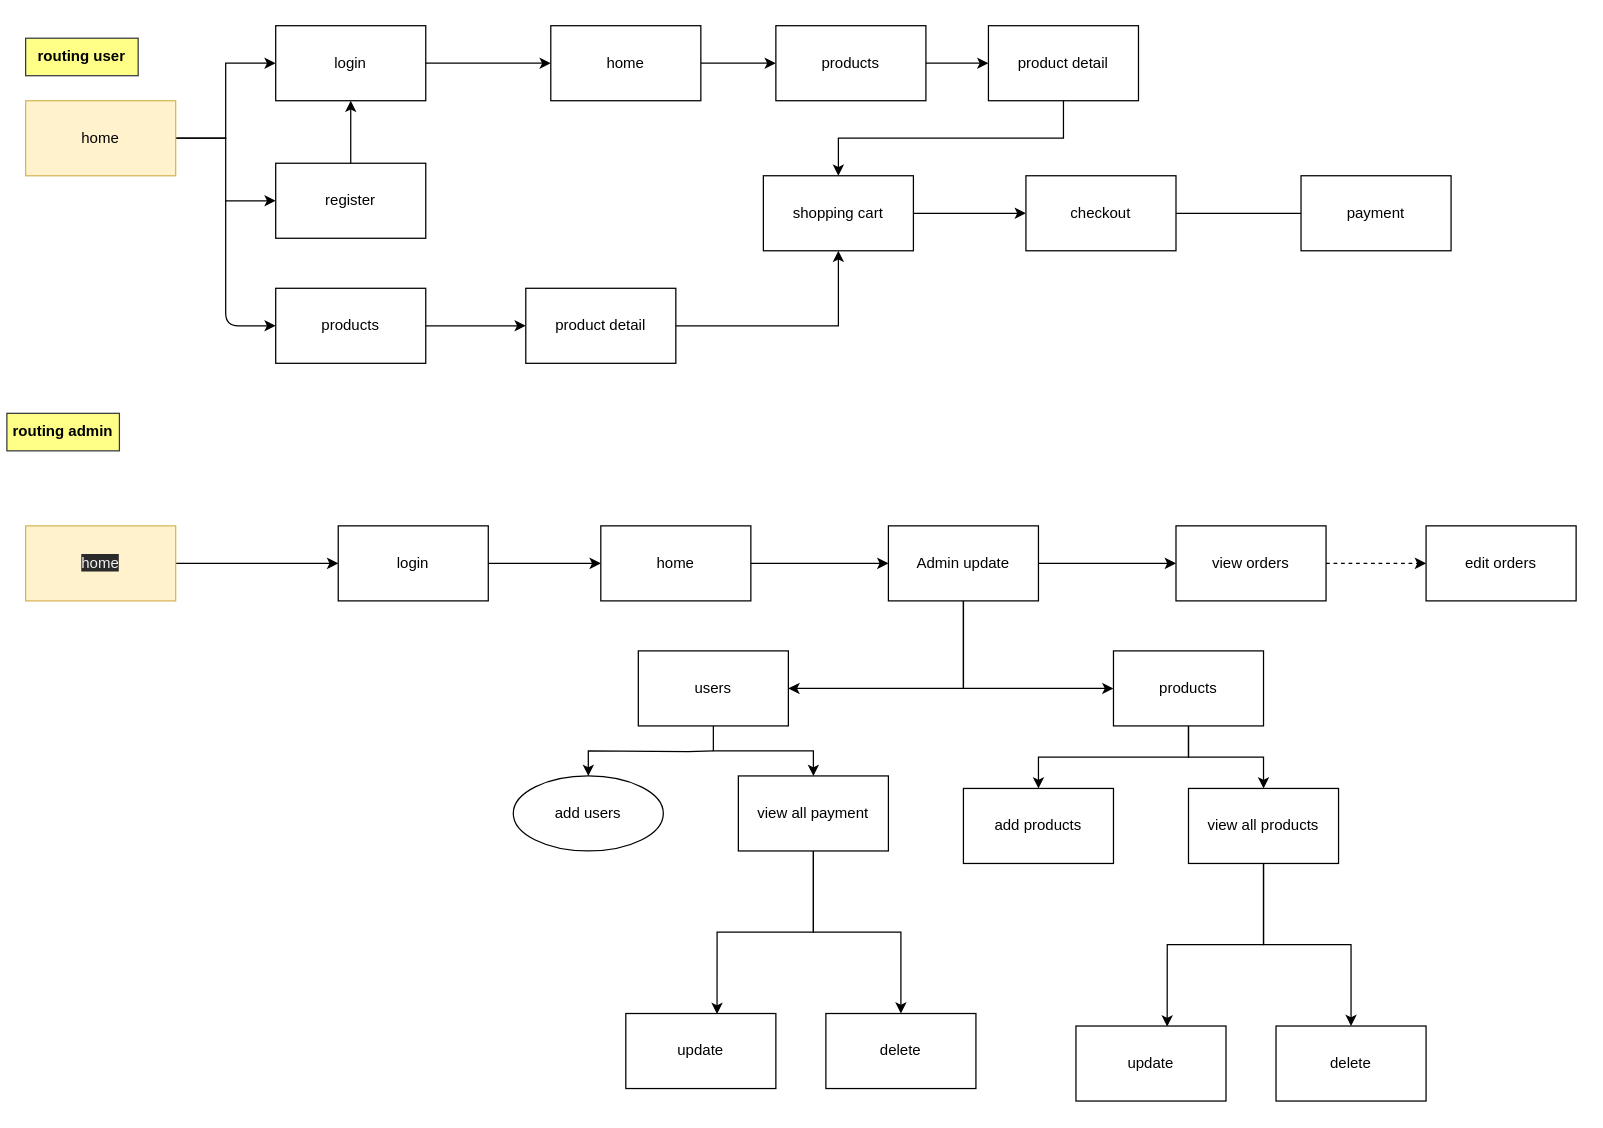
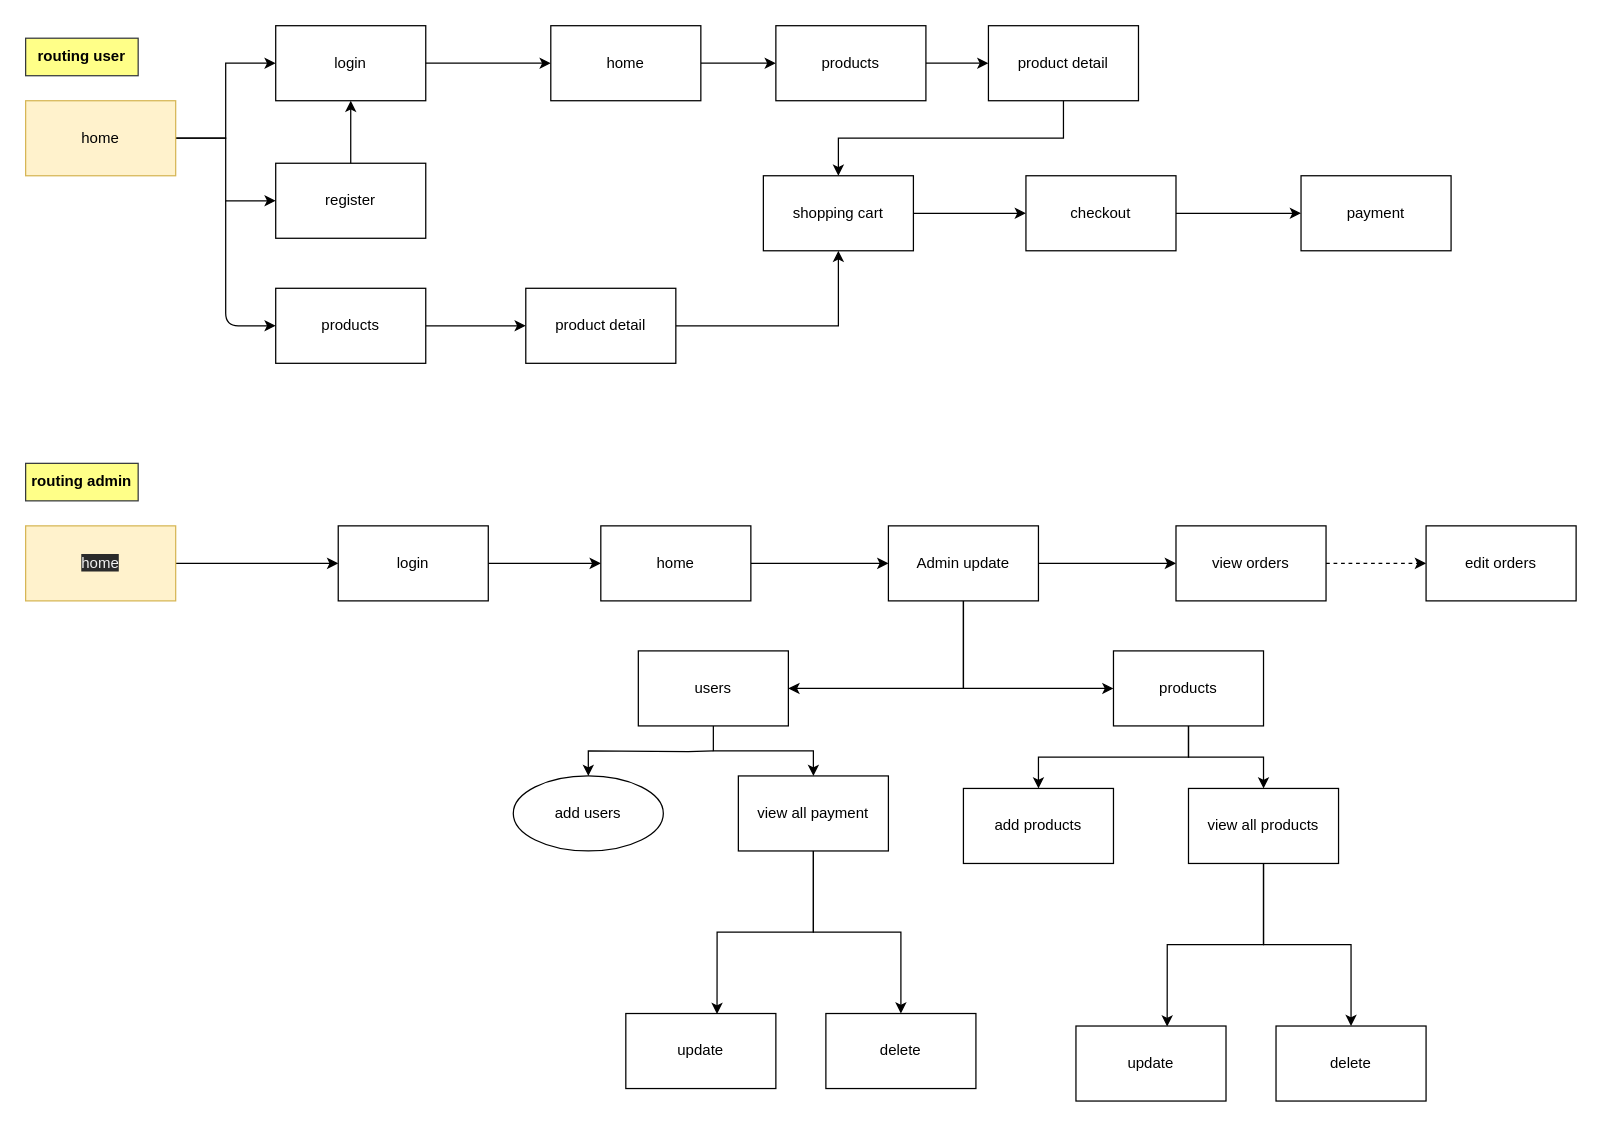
  <mxCell id="0" />
  <mxCell id="1" parent="0" />
  <mxCell id="2" value="" style="edgeStyle=orthogonalEdgeStyle;rounded=0;orthogonalLoop=1;jettySize=auto;html=1;" parent="1" source="4" target="5" edge="1"><mxGeometry relative="1" as="geometry" /></mxCell>
  <mxCell id="3" style="edgeStyle=orthogonalEdgeStyle;rounded=0;orthogonalLoop=1;jettySize=auto;html=1;entryX=0;entryY=0.5;entryDx=0;entryDy=0;" parent="1" source="4" target="6" edge="1"><mxGeometry relative="1" as="geometry" /></mxCell>
  <mxCell id="4" value="home" style="rounded=0;whiteSpace=wrap;html=1;fillColor=#fff2cc;strokeColor=#d6b656;" parent="1" vertex="1"><mxGeometry y="80" width="120" height="60" as="geometry" x="20" /></mxCell>
  <mxCell id="5" value="login" style="whiteSpace=wrap;html=1;rounded=0;" parent="1" vertex="1"><mxGeometry x="220" y="20" width="120" height="60" as="geometry" /></mxCell>
  <mxCell id="6" value="register" style="whiteSpace=wrap;html=1;rounded=0;" parent="1" vertex="1"><mxGeometry x="220" y="130" width="120" height="60" as="geometry" /></mxCell>
  <mxCell id="7" value="routing user" style="rounded=0;whiteSpace=wrap;html=1;fillColor=#ffff88;strokeColor=#36393d;fontStyle=1" parent="1" vertex="1"><mxGeometry y="30" width="90" height="30" as="geometry" x="20" /></mxCell>
  <mxCell id="8" style="edgeStyle=orthogonalEdgeStyle;rounded=0;orthogonalLoop=1;jettySize=auto;html=1;entryX=0;entryY=0.5;entryDx=0;entryDy=0;" parent="1" source="9" target="19" edge="1"><mxGeometry relative="1" as="geometry" /></mxCell>
  <mxCell id="9" value="home" style="rounded=0;whiteSpace=wrap;html=1;" parent="1" vertex="1"><mxGeometry x="480" y="420" width="120" height="60" as="geometry" /></mxCell>
  <mxCell id="10" value="" style="edgeStyle=orthogonalEdgeStyle;rounded=0;orthogonalLoop=1;jettySize=auto;html=1;" parent="1" source="11" target="13" edge="1"><mxGeometry relative="1" as="geometry" /></mxCell>
  <mxCell id="11" value="&lt;span style=&quot;color: rgb(240 , 240 , 240) ; background-color: rgb(42 , 42 , 42)&quot;&gt;home&lt;/span&gt;" style="rounded=0;whiteSpace=wrap;html=1;fillColor=#fff2cc;strokeColor=#d6b656;" parent="1" vertex="1"><mxGeometry y="420" width="120" height="60" as="geometry" x="20" /></mxCell>
  <mxCell id="12" style="edgeStyle=orthogonalEdgeStyle;rounded=0;orthogonalLoop=1;jettySize=auto;html=1;entryX=0;entryY=0.5;entryDx=0;entryDy=0;" parent="1" source="13" target="9" edge="1"><mxGeometry relative="1" as="geometry" /></mxCell>
  <mxCell id="13" value="login" style="whiteSpace=wrap;html=1;rounded=0;" parent="1" vertex="1"><mxGeometry x="270" y="420" width="120" height="60" as="geometry" /></mxCell>
  <mxCell id="14" style="edgeStyle=orthogonalEdgeStyle;rounded=0;orthogonalLoop=1;jettySize=auto;html=1;" parent="1" target="20" edge="1"><mxGeometry relative="1" as="geometry"><mxPoint x="570" y="600" as="sourcePoint" /></mxGeometry></mxCell>
  <mxCell id="15" style="edgeStyle=orthogonalEdgeStyle;rounded=0;orthogonalLoop=1;jettySize=auto;html=1;entryX=0.5;entryY=0;entryDx=0;entryDy=0;exitX=0.5;exitY=1;exitDx=0;exitDy=0;" parent="1" source="32" target="24" edge="1"><mxGeometry relative="1" as="geometry" /></mxCell>
  <mxCell id="16" style="edgeStyle=orthogonalEdgeStyle;rounded=0;orthogonalLoop=1;jettySize=auto;html=1;exitX=0.5;exitY=1;exitDx=0;exitDy=0;entryX=1;entryY=0.5;entryDx=0;entryDy=0;" parent="1" source="19" target="32" edge="1"><mxGeometry relative="1" as="geometry" /></mxCell>
  <mxCell id="17" style="edgeStyle=orthogonalEdgeStyle;rounded=0;orthogonalLoop=1;jettySize=auto;html=1;exitX=0.5;exitY=1;exitDx=0;exitDy=0;entryX=0;entryY=0.5;entryDx=0;entryDy=0;" parent="1" source="19" target="34" edge="1"><mxGeometry relative="1" as="geometry"><mxPoint x="820" y="610" as="targetPoint" /></mxGeometry></mxCell>
  <mxCell id="18" value="" style="edgeStyle=orthogonalEdgeStyle;rounded=0;orthogonalLoop=1;jettySize=auto;html=1;" edge="1" parent="1" source="19" target="56"><mxGeometry relative="1" as="geometry" /></mxCell>
  <mxCell id="19" value="Admin update" style="rounded=0;whiteSpace=wrap;html=1;" parent="1" vertex="1"><mxGeometry x="710" y="420" width="120" height="60" as="geometry" /></mxCell>
  <mxCell id="20" value="add users" style="ellipse;whiteSpace=wrap;html=1;" parent="1" vertex="1"><mxGeometry x="410" y="620" width="120" height="60" as="geometry" /></mxCell>
- <mxCell id="21" value="routing admin" style="rounded=0;whiteSpace=wrap;html=1;fillColor=#ffff88;strokeColor=#36393d;fontStyle=1" parent="1" vertex="1"><mxGeometry x="5" y="330" width="90" height="30" as="geometry" /></mxCell>
+ <mxCell id="21" value="routing admin" style="rounded=0;whiteSpace=wrap;html=1;fillColor=#ffff88;strokeColor=#36393d;fontStyle=1" parent="1" vertex="1"><mxGeometry y="370" width="90" height="30" as="geometry" x="20" /></mxCell>
  <mxCell id="22" style="edgeStyle=orthogonalEdgeStyle;rounded=0;orthogonalLoop=1;jettySize=auto;html=1;entryX=0.608;entryY=0.008;entryDx=0;entryDy=0;entryPerimeter=0;" parent="1" source="24" target="25" edge="1"><mxGeometry relative="1" as="geometry" /></mxCell>
  <mxCell id="23" style="edgeStyle=orthogonalEdgeStyle;rounded=0;orthogonalLoop=1;jettySize=auto;html=1;entryX=0.5;entryY=0;entryDx=0;entryDy=0;" parent="1" source="24" target="26" edge="1"><mxGeometry relative="1" as="geometry" /></mxCell>
  <mxCell id="24" value="view all payment" style="rounded=0;whiteSpace=wrap;html=1;" parent="1" vertex="1"><mxGeometry x="590" y="620" width="120" height="60" as="geometry" /></mxCell>
  <mxCell id="25" value="update" style="rounded=0;whiteSpace=wrap;html=1;" parent="1" vertex="1"><mxGeometry x="500" y="810" width="120" height="60" as="geometry" /></mxCell>
  <mxCell id="26" value="delete" style="rounded=0;whiteSpace=wrap;html=1;" parent="1" vertex="1"><mxGeometry x="660" y="810" width="120" height="60" as="geometry" /></mxCell>
  <mxCell id="27" value="" style="endArrow=classic;html=1;exitX=1;exitY=0.5;exitDx=0;exitDy=0;" parent="1" source="5" edge="1"><mxGeometry width="50" height="50" relative="1" as="geometry"><mxPoint x="490" y="100" as="sourcePoint" /><mxPoint x="440" y="50" as="targetPoint" /></mxGeometry></mxCell>
  <mxCell id="28" value="" style="endArrow=classic;html=1;exitX=0.5;exitY=0;exitDx=0;exitDy=0;entryX=0.5;entryY=1;entryDx=0;entryDy=0;" parent="1" source="6" target="5" edge="1"><mxGeometry width="50" height="50" relative="1" as="geometry"><mxPoint x="420" y="150" as="sourcePoint" /><mxPoint x="280" y="100" as="targetPoint" /></mxGeometry></mxCell>
  <mxCell id="29" style="edgeStyle=orthogonalEdgeStyle;rounded=0;orthogonalLoop=1;jettySize=auto;html=1;exitX=1;exitY=0.5;exitDx=0;exitDy=0;" edge="1" parent="1" source="30" target="49"><mxGeometry relative="1" as="geometry" /></mxCell>
  <mxCell id="30" value="products" style="whiteSpace=wrap;html=1;rounded=0;" parent="1" vertex="1"><mxGeometry x="220" y="230" width="120" height="60" as="geometry" /></mxCell>
  <mxCell id="31" value="" style="endArrow=classic;html=1;" parent="1" edge="1"><mxGeometry width="50" height="50" relative="1" as="geometry"><mxPoint x="180" y="160" as="sourcePoint" /><mxPoint x="220" y="260" as="targetPoint" /><Array as="points"><mxPoint x="180" y="260" /></Array></mxGeometry></mxCell>
  <mxCell id="32" value="users" style="rounded=0;whiteSpace=wrap;html=1;" parent="1" vertex="1"><mxGeometry x="510" y="520" width="120" height="60" as="geometry" /></mxCell>
  <mxCell id="33" style="edgeStyle=orthogonalEdgeStyle;rounded=0;orthogonalLoop=1;jettySize=auto;html=1;exitX=0.5;exitY=1;exitDx=0;exitDy=0;" parent="1" source="34" target="39" edge="1"><mxGeometry relative="1" as="geometry" /></mxCell>
  <mxCell id="34" value="products" style="rounded=0;whiteSpace=wrap;html=1;" parent="1" vertex="1"><mxGeometry x="890" y="520" width="120" height="60" as="geometry" /></mxCell>
  <mxCell id="35" style="edgeStyle=orthogonalEdgeStyle;rounded=0;orthogonalLoop=1;jettySize=auto;html=1;exitX=0.5;exitY=1;exitDx=0;exitDy=0;" parent="1" source="34" target="36" edge="1"><mxGeometry relative="1" as="geometry"><mxPoint x="950" y="600" as="sourcePoint" /></mxGeometry></mxCell>
  <mxCell id="36" value="add products" style="rounded=0;whiteSpace=wrap;html=1;" parent="1" vertex="1"><mxGeometry x="770" y="630" width="120" height="60" as="geometry" /></mxCell>
  <mxCell id="37" style="edgeStyle=orthogonalEdgeStyle;rounded=0;orthogonalLoop=1;jettySize=auto;html=1;entryX=0.608;entryY=0.008;entryDx=0;entryDy=0;entryPerimeter=0;" parent="1" source="39" target="40" edge="1"><mxGeometry relative="1" as="geometry" /></mxCell>
  <mxCell id="38" style="edgeStyle=orthogonalEdgeStyle;rounded=0;orthogonalLoop=1;jettySize=auto;html=1;entryX=0.5;entryY=0;entryDx=0;entryDy=0;" parent="1" source="39" target="41" edge="1"><mxGeometry relative="1" as="geometry" /></mxCell>
  <mxCell id="39" value="view all products" style="rounded=0;whiteSpace=wrap;html=1;" parent="1" vertex="1"><mxGeometry x="950" y="630" width="120" height="60" as="geometry" /></mxCell>
  <mxCell id="40" value="update" style="rounded=0;whiteSpace=wrap;html=1;" parent="1" vertex="1"><mxGeometry x="860" y="820" width="120" height="60" as="geometry" /></mxCell>
  <mxCell id="41" value="delete" style="rounded=0;whiteSpace=wrap;html=1;" parent="1" vertex="1"><mxGeometry x="1020" y="820" width="120" height="60" as="geometry" /></mxCell>
  <mxCell id="42" style="edgeStyle=orthogonalEdgeStyle;rounded=0;orthogonalLoop=1;jettySize=auto;html=1;exitX=1;exitY=0.5;exitDx=0;exitDy=0;entryX=0;entryY=0.5;entryDx=0;entryDy=0;" parent="1" source="43" target="45" edge="1"><mxGeometry relative="1" as="geometry" /></mxCell>
  <mxCell id="43" value="home" style="rounded=0;whiteSpace=wrap;html=1;" parent="1" vertex="1"><mxGeometry x="440" y="20" width="120" height="60" as="geometry" /></mxCell>
  <mxCell id="44" style="edgeStyle=orthogonalEdgeStyle;rounded=0;orthogonalLoop=1;jettySize=auto;html=1;exitX=1;exitY=0.5;exitDx=0;exitDy=0;entryX=0;entryY=0.5;entryDx=0;entryDy=0;" parent="1" source="45" edge="1" target="47"><mxGeometry relative="1" as="geometry"><mxPoint x="760" y="70" as="targetPoint" /></mxGeometry></mxCell>
  <mxCell id="45" value="products" style="whiteSpace=wrap;html=1;rounded=0;" parent="1" vertex="1"><mxGeometry x="620" y="20" width="120" height="60" as="geometry" /></mxCell>
  <mxCell id="46" style="edgeStyle=orthogonalEdgeStyle;rounded=0;orthogonalLoop=1;jettySize=auto;html=1;exitX=0.5;exitY=1;exitDx=0;exitDy=0;entryX=0.5;entryY=0;entryDx=0;entryDy=0;" edge="1" parent="1" source="47" target="51"><mxGeometry relative="1" as="geometry" /></mxCell>
  <mxCell id="47" value="product detail" style="whiteSpace=wrap;html=1;rounded=0;" parent="1" vertex="1"><mxGeometry x="790" y="20" width="120" height="60" as="geometry" /></mxCell>
  <mxCell id="48" style="edgeStyle=orthogonalEdgeStyle;rounded=0;orthogonalLoop=1;jettySize=auto;html=1;exitX=1;exitY=0.5;exitDx=0;exitDy=0;entryX=0.5;entryY=1;entryDx=0;entryDy=0;" edge="1" parent="1" source="49" target="51"><mxGeometry relative="1" as="geometry" /></mxCell>
  <mxCell id="49" value="product detail" style="whiteSpace=wrap;html=1;rounded=0;" vertex="1" parent="1"><mxGeometry x="420" y="230" width="120" height="60" as="geometry" /></mxCell>
  <mxCell id="50" style="edgeStyle=orthogonalEdgeStyle;rounded=0;orthogonalLoop=1;jettySize=auto;html=1;exitX=1;exitY=0.5;exitDx=0;exitDy=0;" edge="1" parent="1" source="51" target="53"><mxGeometry relative="1" as="geometry" /></mxCell>
  <mxCell id="51" value="shopping cart" style="whiteSpace=wrap;html=1;rounded=0;" vertex="1" parent="1"><mxGeometry x="610" y="140" width="120" height="60" as="geometry" /></mxCell>
- <mxCell id="52" style="edgeStyle=orthogonalEdgeStyle;rounded=0;orthogonalLoop=1;jettySize=auto;html=1;exitX=1;exitY=0.5;exitDx=0;exitDy=0;entryX=0;entryY=0.5;entryDx=0;entryDy=0;endArrow=none;" edge="1" parent="1" source="53" target="54"><mxGeometry relative="1" as="geometry" /></mxCell>
+ <mxCell id="52" style="edgeStyle=orthogonalEdgeStyle;rounded=0;orthogonalLoop=1;jettySize=auto;html=1;exitX=1;exitY=0.5;exitDx=0;exitDy=0;entryX=0;entryY=0.5;entryDx=0;entryDy=0;" edge="1" parent="1" source="53" target="54"><mxGeometry relative="1" as="geometry" /></mxCell>
  <mxCell id="53" value="checkout" style="whiteSpace=wrap;html=1;rounded=0;" vertex="1" parent="1"><mxGeometry x="820" y="140" width="120" height="60" as="geometry" /></mxCell>
  <mxCell id="54" value="payment" style="whiteSpace=wrap;html=1;rounded=0;" vertex="1" parent="1"><mxGeometry x="1040" y="140" width="120" height="60" as="geometry" /></mxCell>
  <mxCell id="55" style="edgeStyle=orthogonalEdgeStyle;rounded=0;orthogonalLoop=1;jettySize=auto;html=1;exitX=1;exitY=0.5;exitDx=0;exitDy=0;dashed=1;" edge="1" parent="1" source="56" target="57"><mxGeometry relative="1" as="geometry" /></mxCell>
  <mxCell id="56" value="view orders" style="whiteSpace=wrap;html=1;rounded=0;" vertex="1" parent="1"><mxGeometry x="940" y="420" width="120" height="60" as="geometry" /></mxCell>
  <mxCell id="57" value="edit orders" style="whiteSpace=wrap;html=1;rounded=0;" vertex="1" parent="1"><mxGeometry x="1140" y="420" width="120" height="60" as="geometry" /></mxCell>
